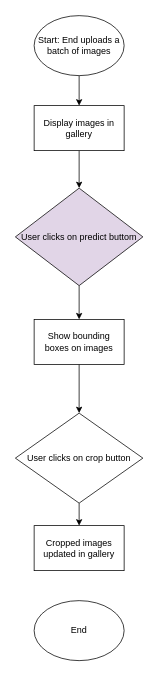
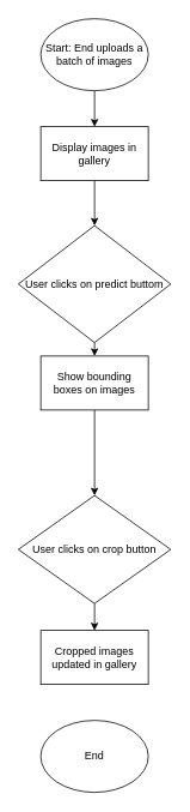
  <mxCell id="0" />
  <mxCell id="1" parent="0" />
  <mxCell id="2" style="edgeStyle=orthogonalEdgeStyle;rounded=0;orthogonalLoop=1;jettySize=auto;html=1;exitX=0.5;exitY=1;exitDx=0;exitDy=0;entryX=0.5;entryY=0;entryDx=0;entryDy=0;" edge="1" parent="1" source="3" target="5"><mxGeometry relative="1" as="geometry" /></mxCell>
  <mxCell id="3" value="Start: End uploads a batch of images" style="ellipse;whiteSpace=wrap;html=1;" vertex="1" parent="1"><mxGeometry x="45" y="20" width="120" height="80" as="geometry" /></mxCell>
  <mxCell id="4" style="edgeStyle=orthogonalEdgeStyle;rounded=0;orthogonalLoop=1;jettySize=auto;html=1;exitX=0.5;exitY=1;exitDx=0;exitDy=0;entryX=0.5;entryY=0;entryDx=0;entryDy=0;" edge="1" parent="1" source="5" target="7"><mxGeometry relative="1" as="geometry" /></mxCell>
  <mxCell id="5" value="Display images in gallery" style="rounded=0;whiteSpace=wrap;html=1;" vertex="1" parent="1"><mxGeometry x="45" y="140" width="120" height="60" as="geometry" /></mxCell>
  <mxCell id="6" style="edgeStyle=orthogonalEdgeStyle;rounded=0;orthogonalLoop=1;jettySize=auto;html=1;exitX=0.5;exitY=1;exitDx=0;exitDy=0;entryX=0.5;entryY=0;entryDx=0;entryDy=0;" edge="1" parent="1" source="7" target="9"><mxGeometry relative="1" as="geometry" /></mxCell>
- <mxCell id="7" value="User clicks on predict buttom" style="rhombus;whiteSpace=wrap;html=1;fillColor=#e1d5e7;" vertex="1" parent="1"><mxGeometry x="20" y="250" width="170" height="130" as="geometry" /></mxCell>
+ <mxCell id="7" value="User clicks on predict buttom" style="rhombus;whiteSpace=wrap;html=1;" vertex="1" parent="1"><mxGeometry x="20" y="250" width="170" height="130" as="geometry" /></mxCell>
  <mxCell id="8" style="edgeStyle=orthogonalEdgeStyle;rounded=0;orthogonalLoop=1;jettySize=auto;html=1;" edge="1" parent="1" source="9" target="11"><mxGeometry relative="1" as="geometry" /></mxCell>
- <mxCell id="9" value="Show bounding boxes on images" style="rounded=0;whiteSpace=wrap;html=1;" vertex="1" parent="1"><mxGeometry x="45" y="425" width="120" height="60" as="geometry" /></mxCell>
+ <mxCell id="9" value="Show bounding boxes on images" style="rounded=0;whiteSpace=wrap;html=1;" vertex="1" parent="1"><mxGeometry x="45" y="395" width="120" height="60" as="geometry" /></mxCell>
  <mxCell id="10" style="edgeStyle=orthogonalEdgeStyle;rounded=0;orthogonalLoop=1;jettySize=auto;html=1;exitX=0.5;exitY=1;exitDx=0;exitDy=0;entryX=0.5;entryY=0;entryDx=0;entryDy=0;" edge="1" parent="1" source="11" target="12"><mxGeometry relative="1" as="geometry" /></mxCell>
  <mxCell id="11" value="User clicks on crop button" style="rhombus;whiteSpace=wrap;html=1;" vertex="1" parent="1"><mxGeometry x="20" y="550" width="170" height="120" as="geometry" /></mxCell>
  <mxCell id="12" value="Cropped images updated in gallery" style="rounded=0;whiteSpace=wrap;html=1;" vertex="1" parent="1"><mxGeometry x="45" y="700" width="120" height="60" as="geometry" /></mxCell>
  <mxCell id="13" value="End" style="ellipse;whiteSpace=wrap;html=1;" vertex="1" parent="1"><mxGeometry x="45" y="800" width="120" height="80" as="geometry" /></mxCell>
